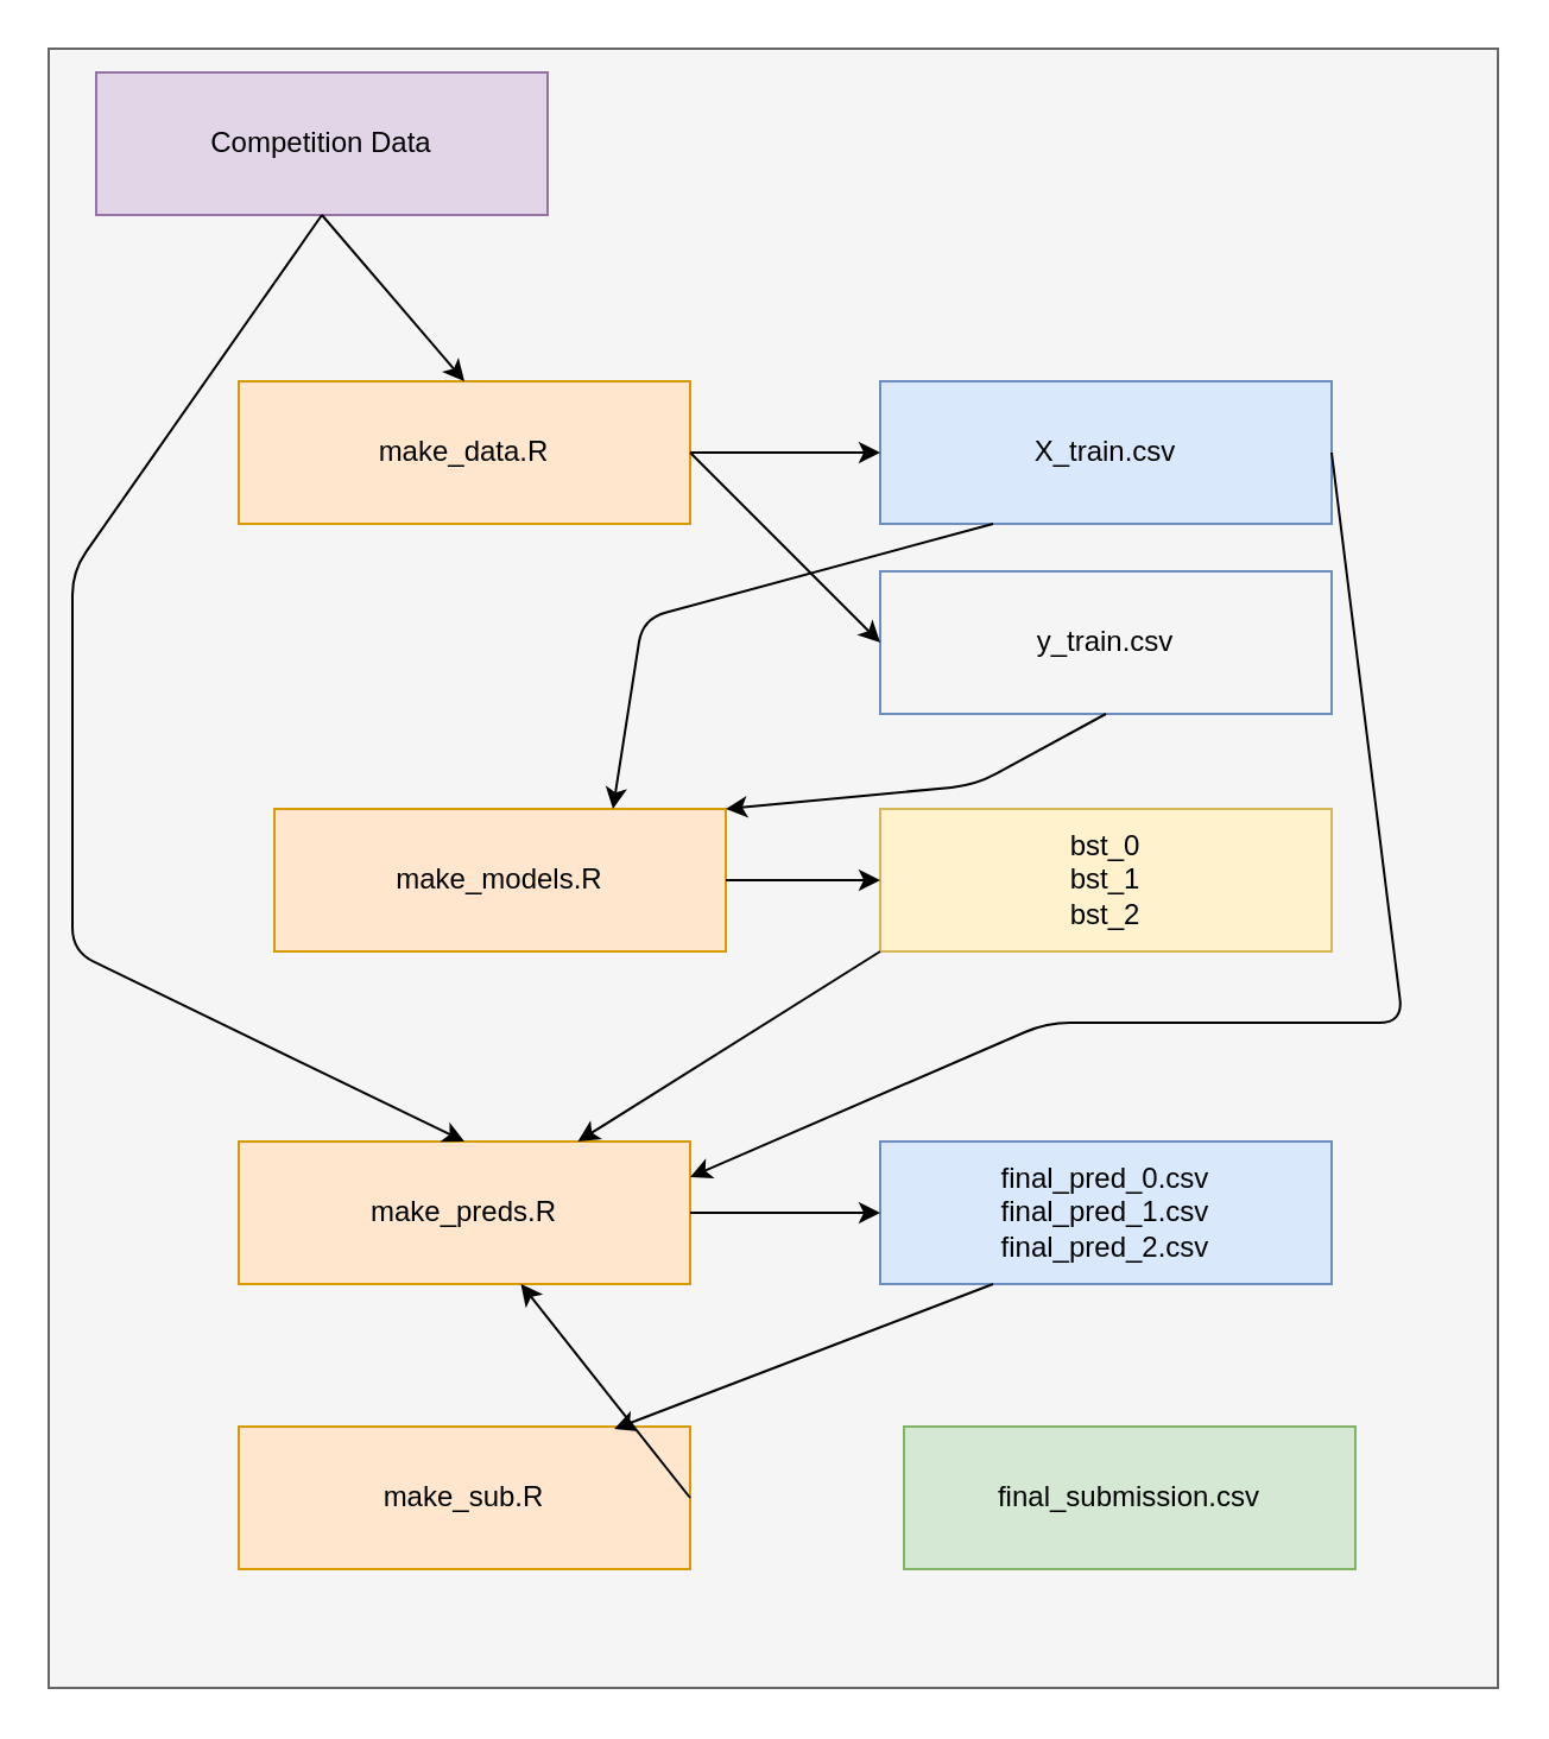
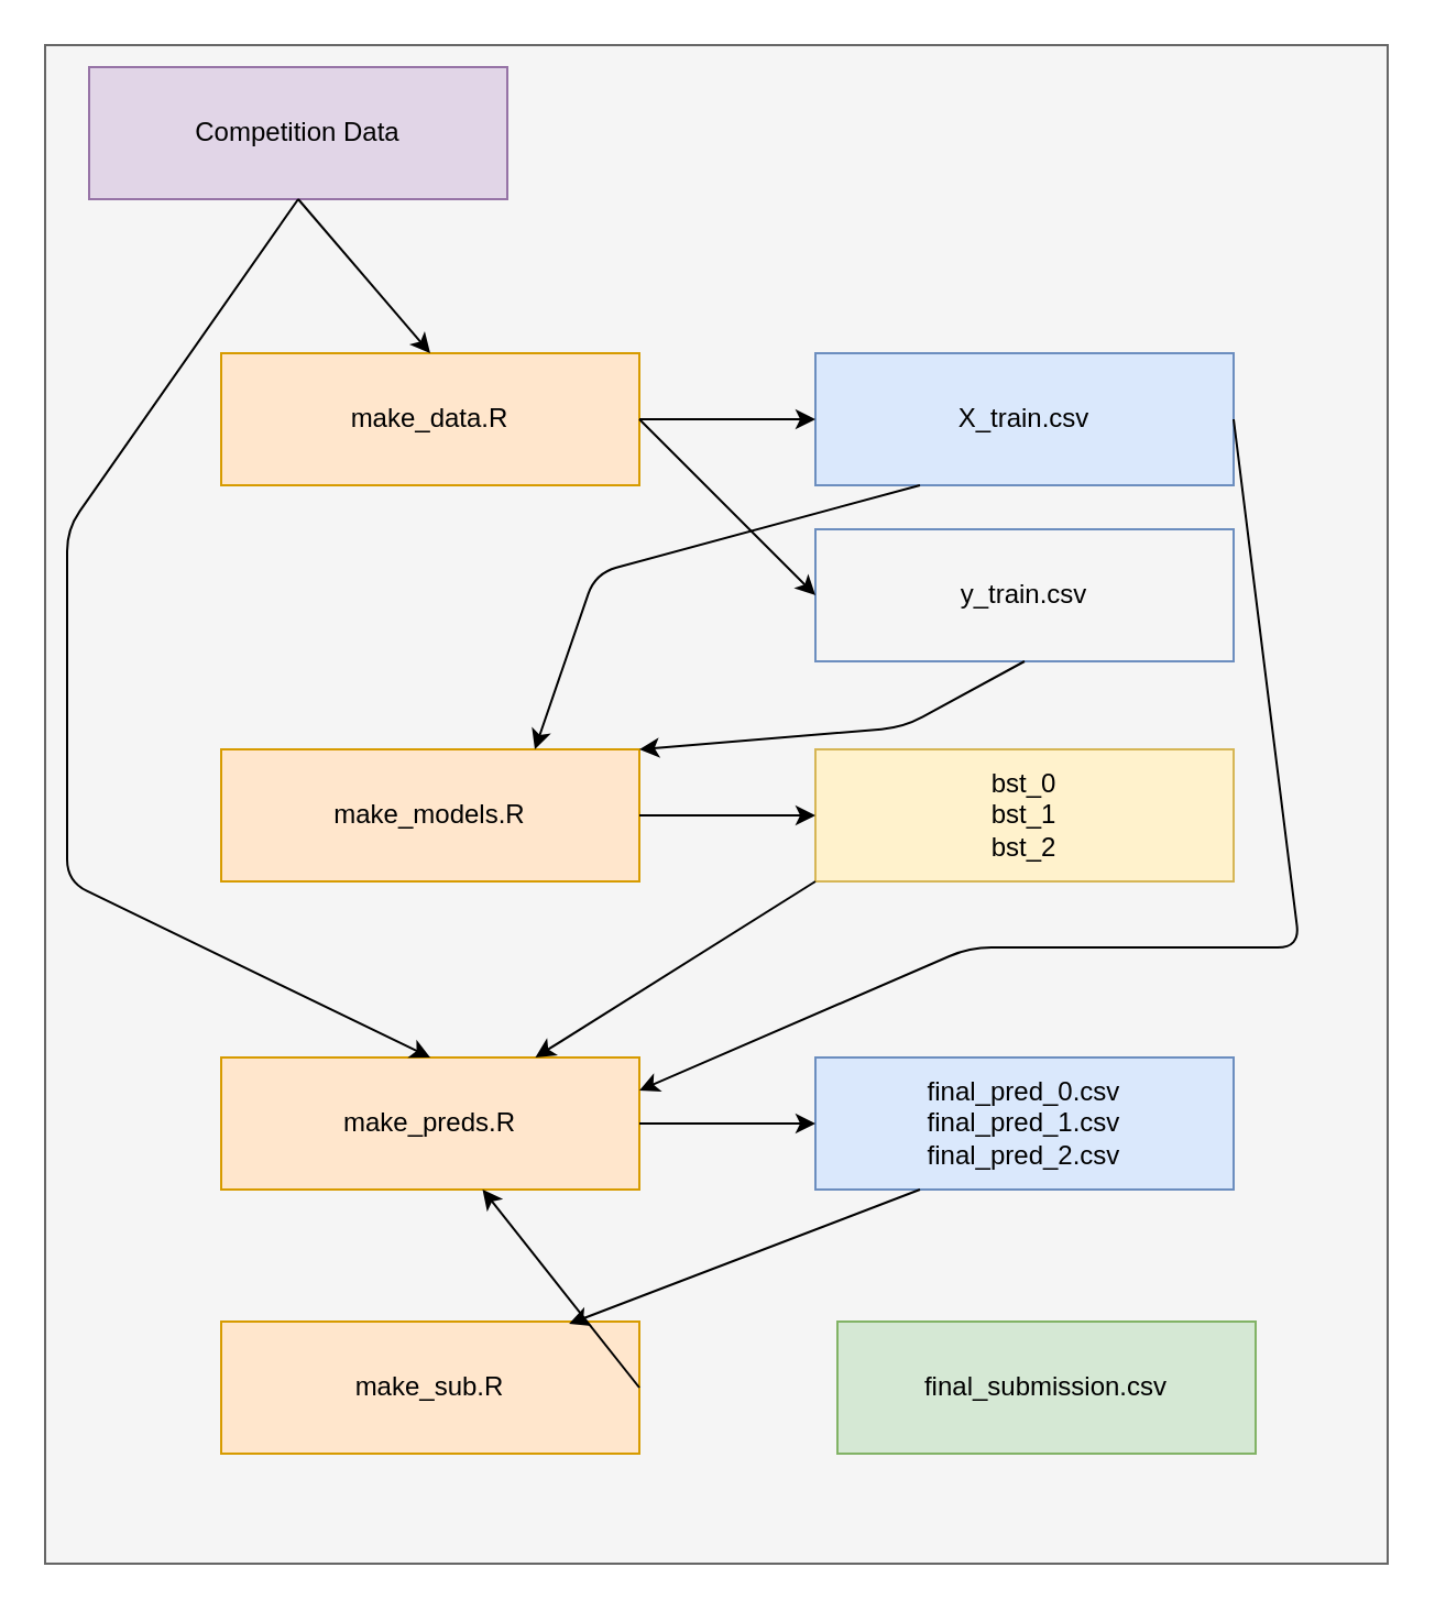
  <mxCell id="0" />
  <mxCell id="1" parent="0" />
  <mxCell id="2" value="" style="rounded=0;whiteSpace=wrap;html=1;fillColor=#f5f5f5;strokeColor=#666666;fontColor=#333333;" vertex="1" parent="1"><mxGeometry y="20" width="610" height="690" as="geometry" x="20" /></mxCell>
  <mxCell id="3" value="make_data.R" style="rounded=0;whiteSpace=wrap;html=1;fillColor=#ffe6cc;strokeColor=#d79b00;" vertex="1" parent="1"><mxGeometry x="100" y="160" width="190" height="60" as="geometry" /></mxCell>
  <mxCell id="4" value="X_train.csv" style="rounded=0;whiteSpace=wrap;html=1;fillColor=#dae8fc;strokeColor=#6c8ebf;" vertex="1" parent="1"><mxGeometry x="370" y="160" width="190" height="60" as="geometry" /></mxCell>
  <mxCell id="5" value="Competition Data" style="rounded=0;whiteSpace=wrap;html=1;fillColor=#e1d5e7;strokeColor=#9673a6;" vertex="1" parent="1"><mxGeometry x="40" y="30" width="190" height="60" as="geometry" /></mxCell>
  <mxCell id="6" value="y_train.csv" style="rounded=0;whiteSpace=wrap;html=1;fillColor=#f5f5f5;strokeColor=#6c8ebf;" vertex="1" parent="1"><mxGeometry x="370" y="240" width="190" height="60" as="geometry" /></mxCell>
- <mxCell id="7" value="make_models.R" style="rounded=0;whiteSpace=wrap;html=1;fillColor=#ffe6cc;strokeColor=#d79b00;" vertex="1" parent="1"><mxGeometry x="115" y="340" width="190" height="60" as="geometry" /></mxCell>
+ <mxCell id="7" value="make_models.R" style="rounded=0;whiteSpace=wrap;html=1;fillColor=#ffe6cc;strokeColor=#d79b00;" vertex="1" parent="1"><mxGeometry x="100" y="340" width="190" height="60" as="geometry" /></mxCell>
  <mxCell id="8" value="bst_0&lt;br&gt;bst_1&lt;br&gt;bst_2" style="rounded=0;whiteSpace=wrap;html=1;fillColor=#fff2cc;strokeColor=#d6b656;" vertex="1" parent="1"><mxGeometry x="370" y="340" width="190" height="60" as="geometry" /></mxCell>
  <mxCell id="9" value="make_preds.R" style="rounded=0;whiteSpace=wrap;html=1;fillColor=#ffe6cc;strokeColor=#d79b00;" vertex="1" parent="1"><mxGeometry x="100" y="480" width="190" height="60" as="geometry" /></mxCell>
  <mxCell id="10" value="make_sub.R" style="rounded=0;whiteSpace=wrap;html=1;fillColor=#ffe6cc;strokeColor=#d79b00;" vertex="1" parent="1"><mxGeometry x="100" y="600" width="190" height="60" as="geometry" /></mxCell>
  <mxCell id="11" value="" style="endArrow=classic;html=1;exitX=0.5;exitY=1;exitDx=0;exitDy=0;entryX=0.5;entryY=0;entryDx=0;entryDy=0;" edge="1" parent="1" source="5" target="3"><mxGeometry width="50" height="50" relative="1" as="geometry"><mxPoint x="50" y="250" as="sourcePoint" /><mxPoint x="90" y="710" as="targetPoint" /></mxGeometry></mxCell>
  <mxCell id="12" value="" style="endArrow=classic;html=1;exitX=0.5;exitY=1;exitDx=0;exitDy=0;entryX=0.5;entryY=0;entryDx=0;entryDy=0;" edge="1" parent="1" source="5" target="9"><mxGeometry width="50" height="50" relative="1" as="geometry"><mxPoint x="40" y="260" as="sourcePoint" /><mxPoint x="99" y="520" as="targetPoint" /><Array as="points"><mxPoint x="30" y="240" /><mxPoint x="30" y="400" /></Array></mxGeometry></mxCell>
  <mxCell id="13" value="" style="endArrow=classic;html=1;entryX=0;entryY=0.5;entryDx=0;entryDy=0;exitX=1;exitY=0.5;exitDx=0;exitDy=0;" edge="1" parent="1" source="3" target="4"><mxGeometry width="50" height="50" relative="1" as="geometry"><mxPoint x="300" y="300" as="sourcePoint" /><mxPoint x="350" y="250" as="targetPoint" /></mxGeometry></mxCell>
  <mxCell id="14" value="" style="endArrow=classic;html=1;entryX=0;entryY=0.5;entryDx=0;entryDy=0;exitX=1;exitY=0.5;exitDx=0;exitDy=0;" edge="1" parent="1" source="3" target="6"><mxGeometry width="50" height="50" relative="1" as="geometry"><mxPoint x="300" y="200" as="sourcePoint" /><mxPoint x="380" y="200" as="targetPoint" /></mxGeometry></mxCell>
  <mxCell id="15" value="" style="endArrow=classic;html=1;entryX=0;entryY=0.5;entryDx=0;entryDy=0;exitX=1;exitY=0.5;exitDx=0;exitDy=0;" edge="1" parent="1" source="7" target="8"><mxGeometry width="50" height="50" relative="1" as="geometry"><mxPoint x="290" y="410" as="sourcePoint" /><mxPoint x="340" y="360" as="targetPoint" /></mxGeometry></mxCell>
  <mxCell id="16" value="" style="endArrow=classic;html=1;entryX=1;entryY=0;entryDx=0;entryDy=0;exitX=0.5;exitY=1;exitDx=0;exitDy=0;" edge="1" parent="1" source="6" target="7"><mxGeometry width="50" height="50" relative="1" as="geometry"><mxPoint x="310" y="210" as="sourcePoint" /><mxPoint x="390" y="210" as="targetPoint" /><Array as="points"><mxPoint x="410" y="330" /></Array></mxGeometry></mxCell>
  <mxCell id="17" value="" style="endArrow=classic;html=1;exitX=0.25;exitY=1;exitDx=0;exitDy=0;entryX=0.75;entryY=0;entryDx=0;entryDy=0;" edge="1" parent="1" source="4" target="7"><mxGeometry width="50" height="50" relative="1" as="geometry"><mxPoint x="320" y="220" as="sourcePoint" /><mxPoint x="200" y="340" as="targetPoint" /><Array as="points"><mxPoint x="270" y="260" /></Array></mxGeometry></mxCell>
  <mxCell id="18" value="" style="endArrow=classic;html=1;exitX=1;exitY=0.5;exitDx=0;exitDy=0;entryX=1;entryY=0.25;entryDx=0;entryDy=0;" edge="1" parent="1" source="4" target="9"><mxGeometry width="50" height="50" relative="1" as="geometry"><mxPoint x="490" y="550" as="sourcePoint" /><mxPoint x="540" y="500" as="targetPoint" /><Array as="points"><mxPoint x="590" y="430" /><mxPoint x="440" y="430" /></Array></mxGeometry></mxCell>
  <mxCell id="19" value="" style="endArrow=classic;html=1;exitX=0;exitY=1;exitDx=0;exitDy=0;" edge="1" parent="1" source="8" target="9"><mxGeometry width="50" height="50" relative="1" as="geometry"><mxPoint x="330" y="230" as="sourcePoint" /><mxPoint x="410" y="230" as="targetPoint" /></mxGeometry></mxCell>
  <mxCell id="20" value="final_pred_0.csv&lt;br&gt;final_pred_1.csv&lt;br&gt;final_pred_2.csv" style="rounded=0;whiteSpace=wrap;html=1;fillColor=#dae8fc;strokeColor=#6c8ebf;" vertex="1" parent="1"><mxGeometry x="370" y="480" width="190" height="60" as="geometry" /></mxCell>
  <mxCell id="21" value="" style="endArrow=classic;html=1;exitX=0.25;exitY=1;exitDx=0;exitDy=0;entryX=0.832;entryY=0.017;entryDx=0;entryDy=0;entryPerimeter=0;" edge="1" parent="1" source="20" target="10"><mxGeometry width="50" height="50" relative="1" as="geometry"><mxPoint x="370" y="640" as="sourcePoint" /><mxPoint x="420" y="590" as="targetPoint" /></mxGeometry></mxCell>
  <mxCell id="22" value="final_submission.csv" style="rounded=0;whiteSpace=wrap;html=1;fillColor=#d5e8d4;strokeColor=#82b366;" vertex="1" parent="1"><mxGeometry x="380" y="600" width="190" height="60" as="geometry" /></mxCell>
  <mxCell id="23" value="" style="endArrow=classic;html=1;exitX=1;exitY=0.5;exitDx=0;exitDy=0;" edge="1" parent="1" source="10" target="9"><mxGeometry width="50" height="50" relative="1" as="geometry"><mxPoint x="30" y="760" as="sourcePoint" /><mxPoint x="80" y="710" as="targetPoint" /></mxGeometry></mxCell>
  <mxCell id="24" value="" style="endArrow=classic;html=1;entryX=0;entryY=0.5;entryDx=0;entryDy=0;exitX=1;exitY=0.5;exitDx=0;exitDy=0;" edge="1" parent="1" source="9" target="20"><mxGeometry width="50" height="50" relative="1" as="geometry"><mxPoint x="290" y="600" as="sourcePoint" /><mxPoint x="340" y="550" as="targetPoint" /></mxGeometry></mxCell>
